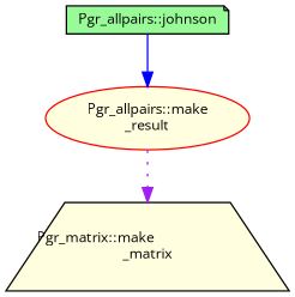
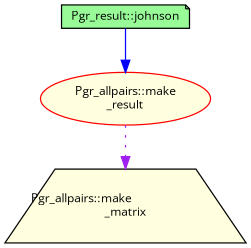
  digraph {
    fontname="Open Sans"
    rankdir=TB
    node [color=black fillcolor=lightyellow fontname="Open Sans" fontsize=10 style=filled]
    edge [fontname="Open Sans" fontsize=10 labelfontname=Helvetica labelfontsize=10]
-   n1 [fillcolor=palegreen fontcolor=black height=0.2 label="Pgr_allpairs::johnson" shape=note width=0.4]
+   n1 [fillcolor=palegreen fontcolor=black height=0.2 label="Pgr_result::johnson" shape=note width=0.4]
    n2 [color=red height=0.2 label="Pgr_allpairs::make\l_result" shape=ellipse width=0.4]
-   n3 [height=0.2 label="Pgr_matrix::make\l_matrix" shape=trapezium width=0.4]
+   n3 [height=0.2 label="Pgr_allpairs::make\l_matrix" shape=trapezium width=0.4]
    n1 -> n2 [color=blue style=solid]
    n2 -> n3 [color=purple style=dotted]
  }
